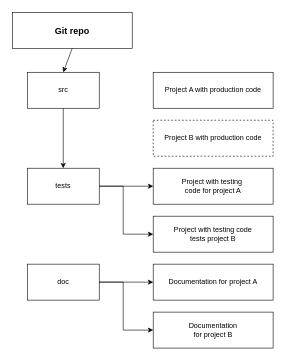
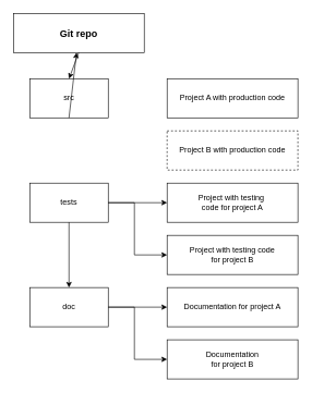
  <mxCell id="0" />
  <mxCell id="1" parent="0" />
  <mxCell id="2" value="Git repo" style="rounded=0;whiteSpace=wrap;html=1;fontStyle=1;fontSize=15;" parent="1" vertex="1"><mxGeometry x="20" y="20" width="200" height="60" as="geometry" /></mxCell>
  <mxCell id="3" value="src" style="rounded=0;whiteSpace=wrap;html=1;" parent="1" vertex="1"><mxGeometry x="45" y="120" width="120" height="60" as="geometry" /></mxCell>
  <mxCell id="4" value="Project A with production code" style="rounded=0;whiteSpace=wrap;html=1;" parent="1" vertex="1"><mxGeometry x="255" y="120" width="200" height="60" as="geometry" /></mxCell>
  <mxCell id="5" value="Project with testing&amp;nbsp;&lt;div&gt;code for project A&lt;/div&gt;" style="rounded=0;whiteSpace=wrap;html=1;" parent="1" vertex="1"><mxGeometry x="255" y="280" width="200" height="60" as="geometry" /></mxCell>
  <mxCell id="6" value="Project B with production code" style="rounded=0;whiteSpace=wrap;html=1;dashed=1;" vertex="1" parent="1"><mxGeometry x="255" y="200" width="200" height="60" as="geometry" /></mxCell>
- <mxCell id="7" value="Project with testing code&lt;div&gt;tests project B&lt;/div&gt;" style="rounded=0;whiteSpace=wrap;html=1;" vertex="1" parent="1"><mxGeometry x="255" y="360" width="200" height="60" as="geometry" /></mxCell>
+ <mxCell id="7" value="Project with testing code&lt;div&gt;for project B&lt;/div&gt;" style="rounded=0;whiteSpace=wrap;html=1;" vertex="1" parent="1"><mxGeometry x="255" y="360" width="200" height="60" as="geometry" /></mxCell>
  <mxCell id="8" value="tests" style="rounded=0;whiteSpace=wrap;html=1;" vertex="1" parent="1"><mxGeometry x="45" y="280" width="120" height="60" as="geometry" /></mxCell>
  <mxCell id="9" value="&lt;div&gt;Documentation for project A&lt;/div&gt;" style="rounded=0;whiteSpace=wrap;html=1;" vertex="1" parent="1"><mxGeometry x="255" y="440" width="200" height="60" as="geometry" /></mxCell>
  <mxCell id="10" value="Documentation&lt;div&gt;for project B&lt;/div&gt;" style="rounded=0;whiteSpace=wrap;html=1;" vertex="1" parent="1"><mxGeometry x="255" y="520" width="200" height="60" as="geometry" /></mxCell>
  <mxCell id="11" value="doc" style="rounded=0;whiteSpace=wrap;html=1;" vertex="1" parent="1"><mxGeometry x="45" y="440" width="120" height="60" as="geometry" /></mxCell>
  <mxCell id="12" value="" style="endArrow=classic;html=1;rounded=0;exitX=0.5;exitY=1;exitDx=0;exitDy=0;" edge="1" parent="1" source="2"><mxGeometry width="50" height="50" relative="1" as="geometry"><mxPoint x="565" y="220" as="sourcePoint" /><mxPoint x="105" y="120" as="targetPoint" /></mxGeometry></mxCell>
- <mxCell id="13" value="" style="endArrow=classic;html=1;rounded=0;exitX=0.5;exitY=1;exitDx=0;exitDy=0;" edge="1" parent="1" source="3" target="8"><mxGeometry width="50" height="50" relative="1" as="geometry"><mxPoint x="115" y="90" as="sourcePoint" /><mxPoint x="115" y="140" as="targetPoint" /></mxGeometry></mxCell>
+ <mxCell id="13" value="" style="endArrow=classic;html=1;rounded=0;exitX=0.5;exitY=1;exitDx=0;exitDy=0;" edge="1" parent="1" source="3" target="2"><mxGeometry width="50" height="50" relative="1" as="geometry"><mxPoint x="115" y="90" as="sourcePoint" /><mxPoint x="115" y="140" as="targetPoint" /></mxGeometry></mxCell>
+ <mxCell id="14" value="" style="endArrow=classic;html=1;rounded=0;exitX=0.5;exitY=1;exitDx=0;exitDy=0;entryX=0.5;entryY=0;entryDx=0;entryDy=0;" edge="1" parent="1" source="8" target="11"><mxGeometry width="50" height="50" relative="1" as="geometry"><mxPoint x="125" y="100" as="sourcePoint" /><mxPoint x="165" y="360" as="targetPoint" /></mxGeometry></mxCell>
  <mxCell id="15" value="" style="endArrow=classic;html=1;rounded=0;exitX=1;exitY=0.5;exitDx=0;exitDy=0;" edge="1" parent="1" source="8" target="5"><mxGeometry width="50" height="50" relative="1" as="geometry"><mxPoint x="565" y="220" as="sourcePoint" /><mxPoint x="615" y="170" as="targetPoint" /></mxGeometry></mxCell>
  <mxCell id="16" value="" style="endArrow=classic;html=1;rounded=0;entryX=0;entryY=0.5;entryDx=0;entryDy=0;" edge="1" parent="1" target="7"><mxGeometry width="50" height="50" relative="1" as="geometry"><mxPoint x="165" y="310" as="sourcePoint" /><mxPoint x="615" y="170" as="targetPoint" /><Array as="points"><mxPoint x="205" y="310" /><mxPoint x="205" y="390" /></Array></mxGeometry></mxCell>
  <mxCell id="17" value="" style="endArrow=classic;html=1;rounded=0;exitX=1;exitY=0.5;exitDx=0;exitDy=0;" edge="1" parent="1"><mxGeometry width="50" height="50" relative="1" as="geometry"><mxPoint x="165" y="470" as="sourcePoint" /><mxPoint x="255" y="470" as="targetPoint" /></mxGeometry></mxCell>
  <mxCell id="18" value="" style="endArrow=classic;html=1;rounded=0;entryX=0;entryY=0.5;entryDx=0;entryDy=0;" edge="1" parent="1"><mxGeometry width="50" height="50" relative="1" as="geometry"><mxPoint x="165" y="470" as="sourcePoint" /><mxPoint x="255" y="550" as="targetPoint" /><Array as="points"><mxPoint x="205" y="470" /><mxPoint x="205" y="550" /></Array></mxGeometry></mxCell>
